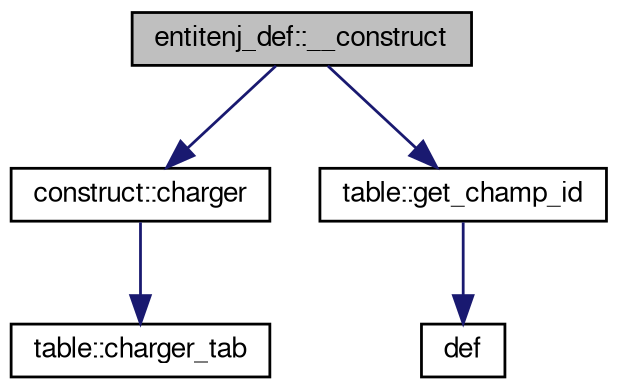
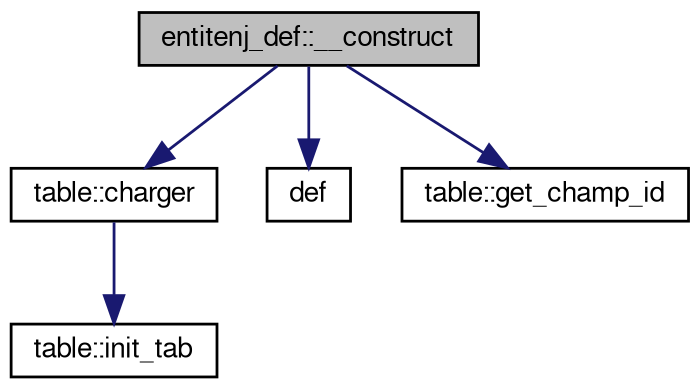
  digraph {
    rankdir=TB
    node [color=black fontname=FreeSans fontsize=10 shape=record]
    edge [color=midnightblue fontname=FreeSans fontsize=10 labelfontname=FreeSans labelfontsize=10 style=solid]
    n1 [fillcolor=grey75 fontcolor=black height=0.2 label="entitenj_def::__construct" style=filled width=0.4]
-   n2 [height=0.2 label="construct::charger" width=0.4]
+   n2 [height=0.2 label="table::charger" width=0.4]
    n3 [height=0.2 label=def width=0.4]
    n4 [height=0.2 label="table::get_champ_id" width=0.4]
-   n5 [height=0.2 label="table::charger_tab" width=0.4]
+   n5 [height=0.2 label="table::init_tab" width=0.4]
    n1 -> n2
-   n4 -> n3
+   n1 -> n3
    n1 -> n4
    n2 -> n5
  }
